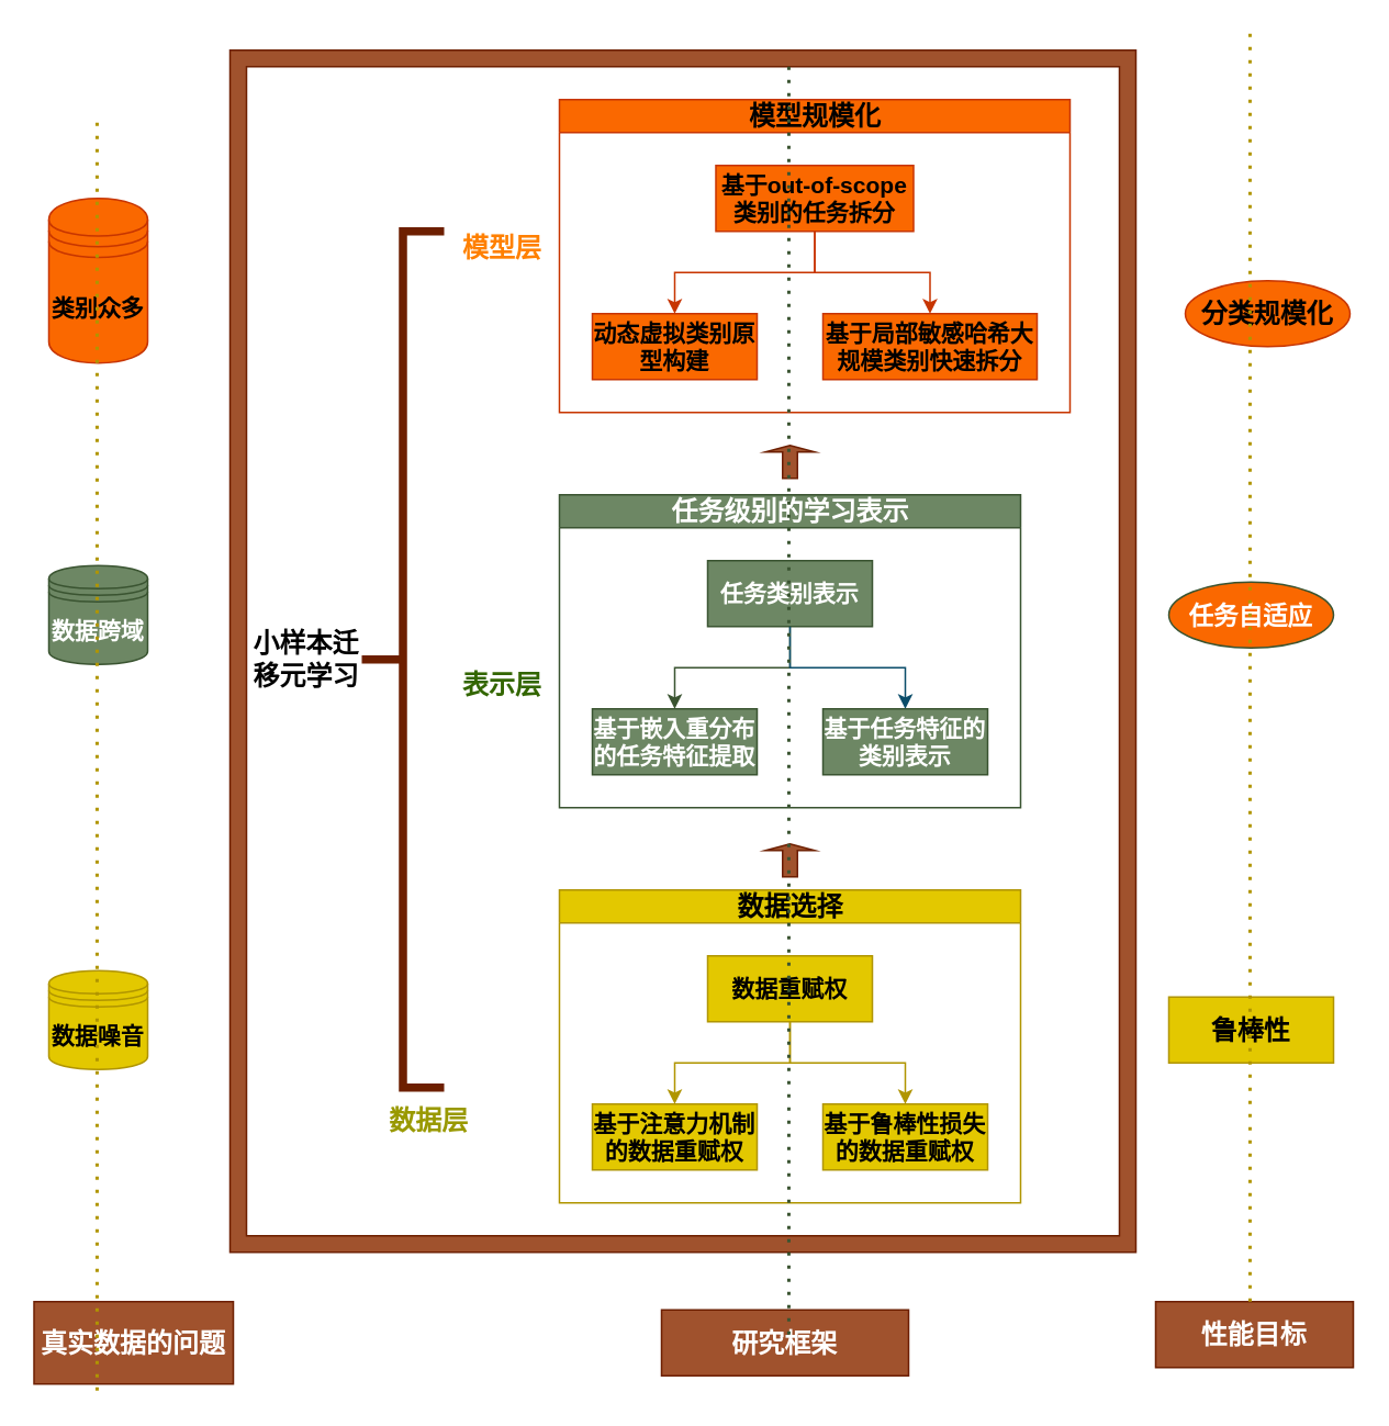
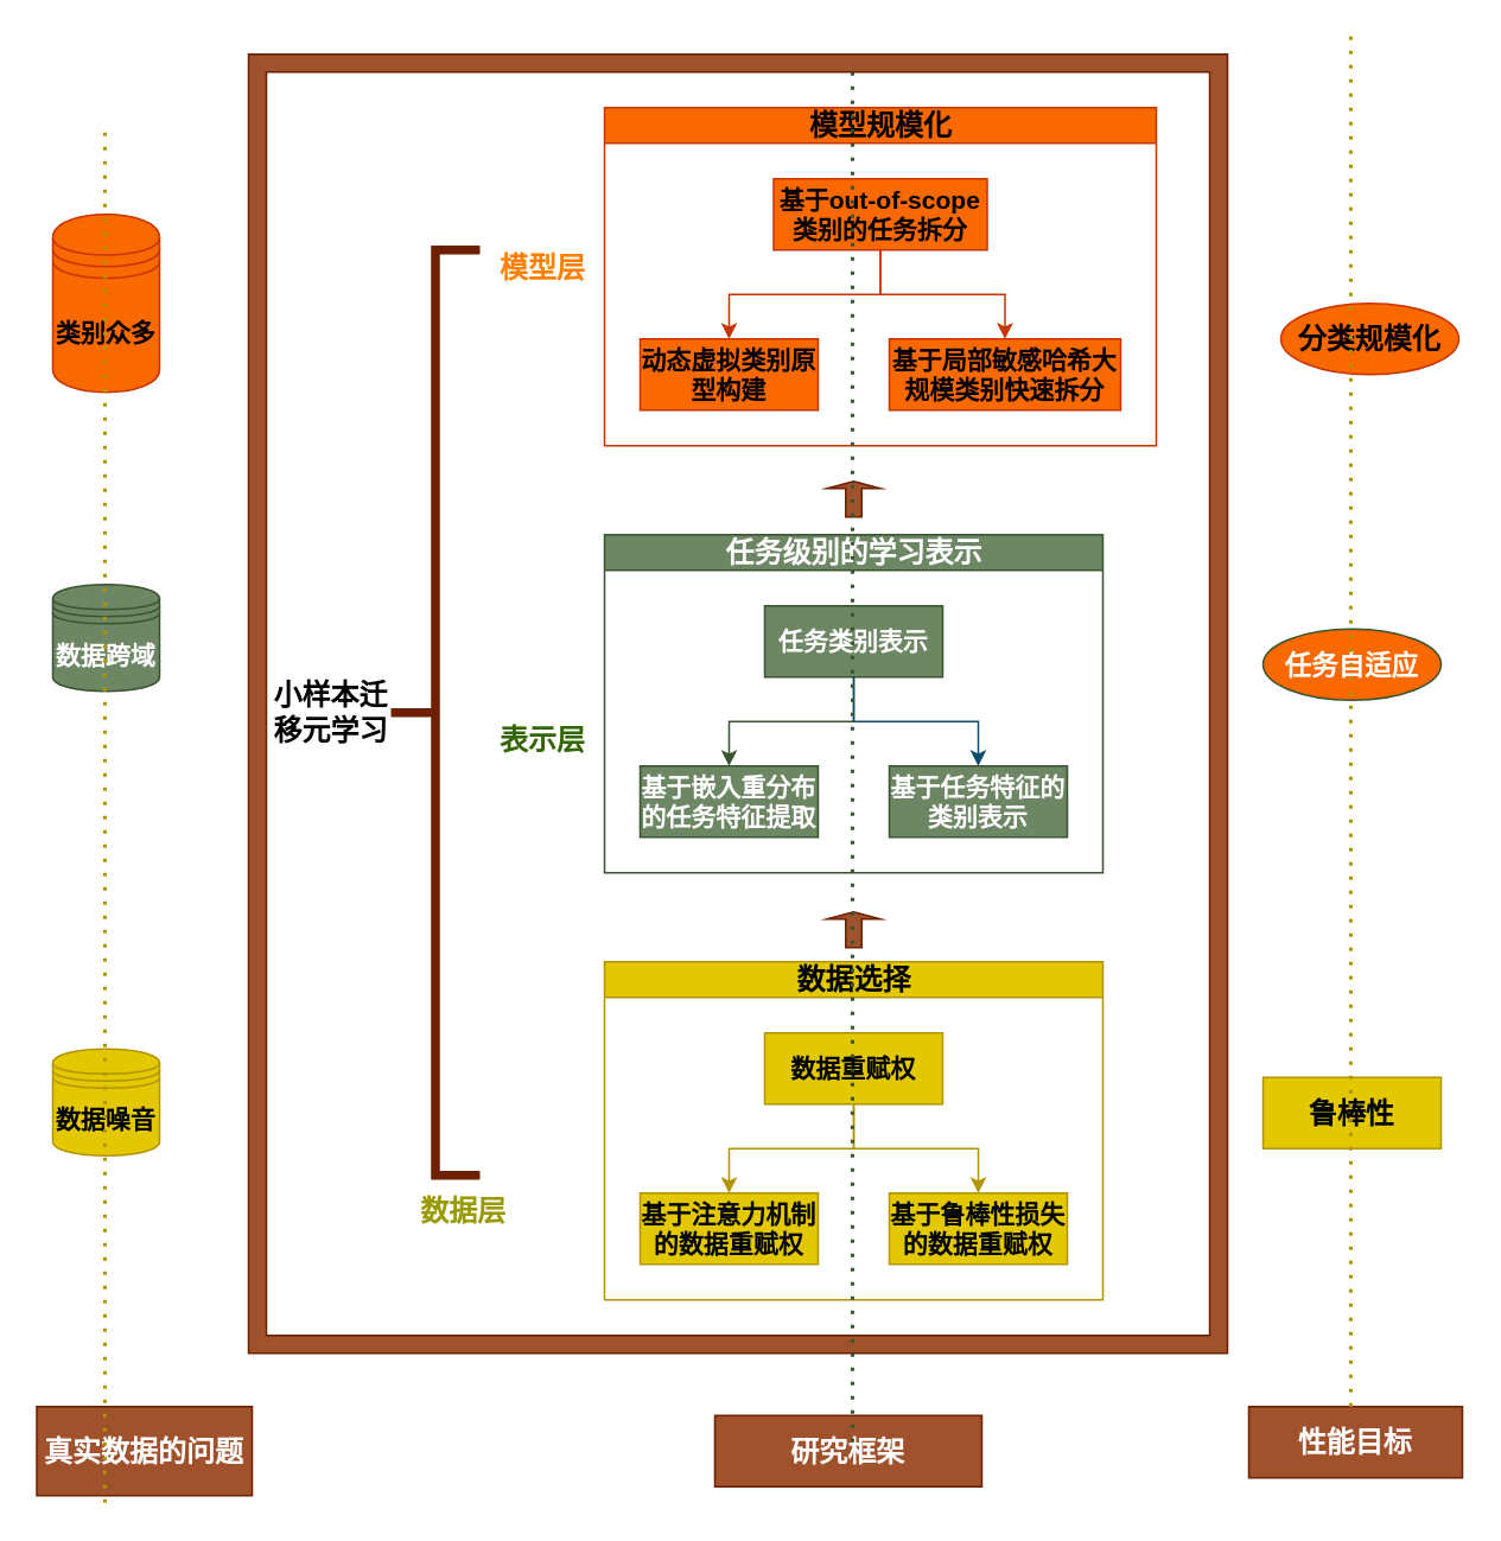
  <mxCell id="0" />
  <mxCell id="1" parent="0" />
  <mxCell id="2" value="&lt;font style=&quot;font-size: 14px&quot;&gt;&lt;b&gt;数据噪音&lt;/b&gt;&lt;/font&gt;" style="shape=datastore;whiteSpace=wrap;html=1;fillColor=#e3c800;strokeColor=#B09500;" vertex="1" parent="1"><mxGeometry x="29" y="589" width="60" height="60" as="geometry" /></mxCell>
  <mxCell id="3" value="&lt;font style=&quot;font-size: 16px&quot;&gt;&lt;b&gt;性能目标&lt;/b&gt;&lt;/font&gt;" style="text;html=1;strokeColor=#6D1F00;fillColor=#a0522d;align=center;verticalAlign=middle;whiteSpace=wrap;rounded=0;fontColor=#ffffff;" vertex="1" parent="1"><mxGeometry x="701" y="790" width="120" height="40" as="geometry" /></mxCell>
- <mxCell id="4" value="&lt;font style=&quot;font-size: 14px&quot;&gt;&lt;b&gt;数据跨域&lt;/b&gt;&lt;/font&gt;" style="shape=datastore;whiteSpace=wrap;html=1;fillColor=#6d8764;strokeColor=#3A5431;fontColor=#ffffff;" vertex="1" parent="1"><mxGeometry x="29" y="343" width="60" height="60" as="geometry" /></mxCell>
+ <mxCell id="4" value="&lt;font style=&quot;font-size: 14px&quot;&gt;&lt;b&gt;数据跨域&lt;/b&gt;&lt;/font&gt;" style="shape=datastore;whiteSpace=wrap;html=1;fillColor=#6d8764;strokeColor=#3A5431;fontColor=#ffffff;" vertex="1" parent="1"><mxGeometry x="29" y="328" width="60" height="60" as="geometry" /></mxCell>
  <mxCell id="5" value="&lt;font style=&quot;font-size: 14px&quot;&gt;&lt;b&gt;类别众多&lt;/b&gt;&lt;/font&gt;" style="shape=datastore;whiteSpace=wrap;html=1;fillColor=#fa6800;strokeColor=#C73500;" vertex="1" parent="1"><mxGeometry x="29" y="120" width="60" height="100" as="geometry" /></mxCell>
  <mxCell id="6" value="&lt;font style=&quot;font-size: 16px&quot;&gt;&lt;b&gt;研究框架&lt;/b&gt;&lt;/font&gt;" style="text;html=1;strokeColor=#6D1F00;fillColor=#a0522d;align=center;verticalAlign=middle;whiteSpace=wrap;rounded=0;fontColor=#ffffff;" vertex="1" parent="1"><mxGeometry x="401" y="795" width="150" height="40" as="geometry" /></mxCell>
  <mxCell id="7" value="&lt;font style=&quot;font-size: 16px&quot;&gt;&lt;b&gt;鲁棒性&lt;/b&gt;&lt;/font&gt;" style="whiteSpace=wrap;html=1;align=center;newEdgeStyle={&quot;edgeStyle&quot;:&quot;entityRelationEdgeStyle&quot;,&quot;startArrow&quot;:&quot;none&quot;,&quot;endArrow&quot;:&quot;none&quot;,&quot;segment&quot;:10,&quot;curved&quot;:1};treeFolding=1;treeMoving=1;fillColor=#e3c800;strokeColor=#B09500;rounded=0;" vertex="1" parent="1"><mxGeometry x="709" y="605" width="100" height="40" as="geometry" /></mxCell>
  <mxCell id="8" value="&lt;font style=&quot;font-size: 15px&quot;&gt;&lt;b&gt;任务自适应&lt;/b&gt;&lt;/font&gt;" style="ellipse;whiteSpace=wrap;html=1;align=center;newEdgeStyle={&quot;edgeStyle&quot;:&quot;entityRelationEdgeStyle&quot;,&quot;startArrow&quot;:&quot;none&quot;,&quot;endArrow&quot;:&quot;none&quot;,&quot;segment&quot;:10,&quot;curved&quot;:1};treeFolding=1;treeMoving=1;fillColor=#fa6800;strokeColor=#3A5431;fontColor=#ffffff;" vertex="1" parent="1"><mxGeometry x="709" y="353" width="100" height="40" as="geometry" /></mxCell>
  <mxCell id="9" value="&lt;font style=&quot;font-size: 16px&quot;&gt;&lt;b&gt;分类规模化&lt;/b&gt;&lt;/font&gt;" style="ellipse;whiteSpace=wrap;html=1;align=center;newEdgeStyle={&quot;edgeStyle&quot;:&quot;entityRelationEdgeStyle&quot;,&quot;startArrow&quot;:&quot;none&quot;,&quot;endArrow&quot;:&quot;none&quot;,&quot;segment&quot;:10,&quot;curved&quot;:1};treeFolding=1;treeMoving=1;fillColor=#fa6800;strokeColor=#C73500;" vertex="1" parent="1"><mxGeometry x="719" y="170" width="100" height="40" as="geometry" /></mxCell>
  <mxCell id="10" value="&lt;font style=&quot;font-size: 16px&quot;&gt;任务级别的学习表示&lt;/font&gt;" style="swimlane;html=1;startSize=20;horizontal=1;childLayout=treeLayout;horizontalTree=0;resizable=0;containerType=tree;fillColor=#6d8764;strokeColor=#3A5431;fontColor=#ffffff;" vertex="1" parent="1"><mxGeometry x="339" y="300" width="280" height="190" as="geometry" /></mxCell>
  <mxCell id="11" value="&lt;font style=&quot;font-size: 14px&quot;&gt;&lt;b&gt;任务类别表示&lt;/b&gt;&lt;/font&gt;" style="whiteSpace=wrap;html=1;fillColor=#6d8764;strokeColor=#3A5431;fontColor=#ffffff;" vertex="1" parent="10"><mxGeometry x="90" y="40" width="100" height="40" as="geometry" /></mxCell>
  <mxCell id="12" value="&lt;font style=&quot;font-size: 14px&quot;&gt;&lt;b&gt;基于嵌入重分布的任务特征提取&lt;/b&gt;&lt;/font&gt;" style="whiteSpace=wrap;html=1;fillColor=#6d8764;strokeColor=#3A5431;fontColor=#ffffff;" vertex="1" parent="10"><mxGeometry x="20" y="130" width="100" height="40" as="geometry" /></mxCell>
  <mxCell id="13" value="" style="edgeStyle=elbowEdgeStyle;elbow=vertical;html=1;rounded=0;strokeColor=#3A5431;fillColor=#6d8764;" edge="1" parent="10" source="11" target="12"><mxGeometry relative="1" as="geometry" /></mxCell>
  <mxCell id="14" value="&lt;font style=&quot;font-size: 14px&quot;&gt;&lt;b&gt;基于任务特征的类别表示&lt;/b&gt;&lt;/font&gt;" style="whiteSpace=wrap;html=1;fillColor=#6d8764;strokeColor=#3A5431;fontColor=#ffffff;" vertex="1" parent="10"><mxGeometry x="160" y="130" width="100" height="40" as="geometry" /></mxCell>
  <mxCell id="15" value="" style="edgeStyle=elbowEdgeStyle;elbow=vertical;html=1;rounded=0;strokeColor=#0B4D6A;" edge="1" parent="10" source="11" target="14"><mxGeometry relative="1" as="geometry" /></mxCell>
  <mxCell id="16" value="&lt;font style=&quot;font-size: 16px&quot;&gt;模型规模化&lt;/font&gt;" style="swimlane;html=1;startSize=20;horizontal=1;childLayout=treeLayout;horizontalTree=0;resizable=0;containerType=tree;fillColor=#fa6800;strokeColor=#C73500;" vertex="1" parent="1"><mxGeometry x="339" y="60" width="310" height="190" as="geometry" /></mxCell>
  <mxCell id="17" value="&lt;font style=&quot;font-size: 14px&quot;&gt;&lt;b&gt;基于out-of-scope类别的任务拆分&lt;/b&gt;&lt;/font&gt;" style="whiteSpace=wrap;html=1;fillColor=#fa6800;strokeColor=#C73500;" vertex="1" parent="16"><mxGeometry x="95" y="40" width="120" height="40" as="geometry" /></mxCell>
  <mxCell id="18" value="&lt;font style=&quot;font-size: 14px&quot;&gt;&lt;b&gt;动态虚拟类别原型构建&lt;/b&gt;&lt;/font&gt;" style="whiteSpace=wrap;html=1;fillColor=#fa6800;strokeColor=#C73500;" vertex="1" parent="16"><mxGeometry x="20" y="130" width="100" height="40" as="geometry" /></mxCell>
  <mxCell id="19" value="" style="edgeStyle=elbowEdgeStyle;elbow=vertical;html=1;rounded=0;strokeColor=#C73500;fillColor=#fa6800;" edge="1" parent="16" source="17" target="18"><mxGeometry relative="1" as="geometry" /></mxCell>
  <mxCell id="20" value="&lt;font style=&quot;font-size: 14px&quot;&gt;&lt;b&gt;基于局部敏感哈希大规模类别快速拆分&lt;/b&gt;&lt;/font&gt;" style="whiteSpace=wrap;html=1;fillColor=#fa6800;strokeColor=#C73500;" vertex="1" parent="16"><mxGeometry x="160" y="130" width="130" height="40" as="geometry" /></mxCell>
  <mxCell id="21" value="" style="edgeStyle=elbowEdgeStyle;elbow=vertical;html=1;rounded=0;strokeColor=#C73500;fillColor=#fa6800;" edge="1" parent="16" source="17" target="20"><mxGeometry relative="1" as="geometry" /></mxCell>
  <mxCell id="22" value="&lt;font style=&quot;font-size: 16px&quot;&gt;数据选择&lt;/font&gt;" style="swimlane;html=1;startSize=20;horizontal=1;childLayout=treeLayout;horizontalTree=0;resizable=0;containerType=tree;fillColor=#e3c800;strokeColor=#B09500;" vertex="1" parent="1"><mxGeometry x="339" y="540" width="280" height="190" as="geometry" /></mxCell>
  <mxCell id="23" value="&lt;font style=&quot;font-size: 14px&quot;&gt;&lt;b&gt;数据重赋权&lt;/b&gt;&lt;/font&gt;" style="whiteSpace=wrap;html=1;fillColor=#e3c800;strokeColor=#B09500;" vertex="1" parent="22"><mxGeometry x="90" y="40" width="100" height="40" as="geometry" /></mxCell>
  <mxCell id="24" value="&lt;font style=&quot;font-size: 14px&quot;&gt;&lt;b&gt;基于注意力机制的数据重赋权&lt;/b&gt;&lt;/font&gt;" style="whiteSpace=wrap;html=1;fillColor=#e3c800;strokeColor=#B09500;" vertex="1" parent="22"><mxGeometry x="20" y="130" width="100" height="40" as="geometry" /></mxCell>
  <mxCell id="25" value="" style="edgeStyle=elbowEdgeStyle;elbow=vertical;html=1;rounded=0;strokeColor=#B09500;fillColor=#e3c800;" edge="1" parent="22" source="23" target="24"><mxGeometry relative="1" as="geometry" /></mxCell>
  <mxCell id="26" value="&lt;font style=&quot;font-size: 14px&quot;&gt;&lt;b&gt;基于鲁棒性损失的数据重赋权&lt;/b&gt;&lt;/font&gt;" style="whiteSpace=wrap;html=1;fillColor=#e3c800;strokeColor=#B09500;" vertex="1" parent="22"><mxGeometry x="160" y="130" width="100" height="40" as="geometry" /></mxCell>
  <mxCell id="27" value="" style="edgeStyle=elbowEdgeStyle;elbow=vertical;html=1;rounded=0;strokeColor=#B09500;fillColor=#e3c800;" edge="1" parent="22" source="23" target="26"><mxGeometry relative="1" as="geometry" /></mxCell>
  <mxCell id="28" value="&lt;font style=&quot;font-size: 16px&quot;&gt;&lt;b&gt;真实数据的问题&lt;/b&gt;&lt;/font&gt;" style="text;html=1;strokeColor=#6D1F00;fillColor=#a0522d;align=center;verticalAlign=middle;whiteSpace=wrap;rounded=0;fontColor=#ffffff;" vertex="1" parent="1"><mxGeometry y="790" width="121" height="50" as="geometry" x="20" /></mxCell>
  <mxCell id="29" value="" style="shape=singleArrow;direction=north;whiteSpace=wrap;html=1;fillColor=#a0522d;strokeColor=#6D1F00;fontColor=#ffffff;" vertex="1" parent="1"><mxGeometry x="464" y="512" width="30" height="20" as="geometry" /></mxCell>
  <mxCell id="30" value="" style="shape=singleArrow;direction=north;whiteSpace=wrap;html=1;fillColor=#a0522d;strokeColor=#6D1F00;fontColor=#ffffff;" vertex="1" parent="1"><mxGeometry x="464" y="270" width="30" height="20" as="geometry" /></mxCell>
  <mxCell id="31" value="" style="verticalLabelPosition=bottom;verticalAlign=top;html=1;shape=mxgraph.basic.frame;dx=10;fillColor=#a0522d;strokeColor=#6D1F00;fontColor=#ffffff;" vertex="1" parent="1"><mxGeometry x="139" y="30" width="550" height="730" as="geometry" /></mxCell>
  <mxCell id="32" value="" style="strokeWidth=5;html=1;shape=mxgraph.flowchart.annotation_2;align=left;labelPosition=right;pointerEvents=1;fillColor=#a0522d;labelBorderColor=#000000;strokeColor=#6D1F00;fontColor=#ffffff;" vertex="1" parent="1"><mxGeometry x="219" y="140" width="50" height="520" as="geometry" /></mxCell>
  <mxCell id="33" value="&lt;font style=&quot;font-size: 16px&quot; color=&quot;#ff8000&quot;&gt;模型层&lt;/font&gt;" style="text;html=1;strokeColor=none;fillColor=none;align=center;verticalAlign=middle;whiteSpace=wrap;rounded=0;fontStyle=1;" vertex="1" parent="1"><mxGeometry x="279" y="140" width="51" height="20" as="geometry" /></mxCell>
  <mxCell id="34" value="&lt;font color=&quot;#336600&quot;&gt;表示层&lt;/font&gt;" style="text;html=1;strokeColor=none;fillColor=none;align=center;verticalAlign=middle;whiteSpace=wrap;rounded=0;fontSize=16;fontStyle=1;" vertex="1" parent="1"><mxGeometry x="279" y="405" width="51" height="20" as="geometry" /></mxCell>
  <mxCell id="35" value="&lt;font color=&quot;#999900&quot;&gt;数据层&lt;/font&gt;" style="text;html=1;strokeColor=none;fillColor=none;align=center;verticalAlign=middle;whiteSpace=wrap;rounded=0;fontSize=16;fontStyle=1;" vertex="1" parent="1"><mxGeometry x="235" y="670" width="50" height="20" as="geometry" /></mxCell>
  <mxCell id="36" value="&lt;font style=&quot;font-size: 16px;&quot;&gt;小样本迁移元学习&lt;/font&gt;" style="text;html=1;strokeColor=none;fillColor=none;align=center;verticalAlign=middle;whiteSpace=wrap;rounded=0;fontSize=16;fontStyle=1" vertex="1" parent="1"><mxGeometry x="150" y="390" width="71" height="20" as="geometry" /></mxCell>
  <mxCell id="37" value="" style="endArrow=none;dashed=1;html=1;dashPattern=1 3;strokeWidth=2;strokeColor=#3A5431;fillColor=#6d8764;" edge="1" parent="1"><mxGeometry width="50" height="50" relative="1" as="geometry"><mxPoint x="478.29" y="810" as="sourcePoint" /><mxPoint x="478.29" y="40" as="targetPoint" /></mxGeometry></mxCell>
  <mxCell id="38" value="" style="endArrow=none;dashed=1;html=1;dashPattern=1 3;strokeWidth=2;strokeColor=#B09500;fillColor=#e3c800;" edge="1" parent="1"><mxGeometry width="50" height="50" relative="1" as="geometry"><mxPoint x="758.29" y="790" as="sourcePoint" /><mxPoint x="758.29" y="20" as="targetPoint" /></mxGeometry></mxCell>
  <mxCell id="39" value="" style="endArrow=none;dashed=1;html=1;dashPattern=1 3;strokeWidth=2;strokeColor=#B09500;fillColor=#e3c800;" edge="1" parent="1"><mxGeometry width="50" height="50" relative="1" as="geometry"><mxPoint x="58.29" y="844" as="sourcePoint" /><mxPoint x="58.29" y="74" as="targetPoint" /></mxGeometry></mxCell>
